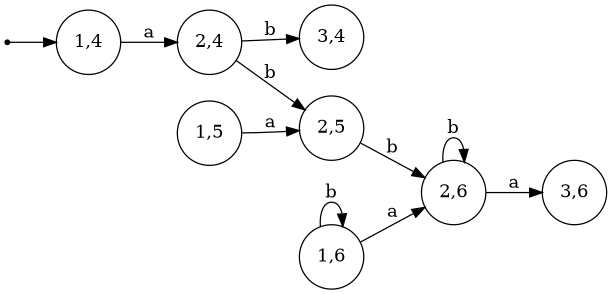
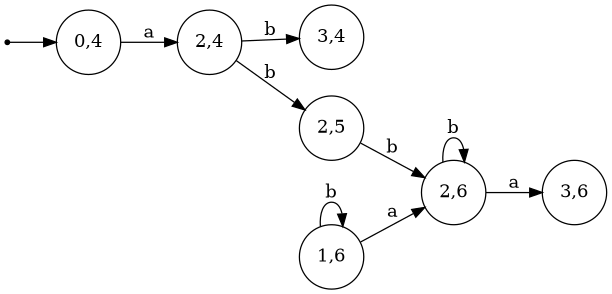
  digraph {
    rankdir=LR
    node [shape=circle]
    0 [shape=point]
-   "1,4"
+   "1,4" [label="0,4"]
    "2,4"
-   "1,5"
    "2,5"
    "3,4"
    "1,6"
    "2,6"
    "3,6"
    0 -> "1,4"
    "1,4" -> "2,4" [label=a]
    "2,4" -> "2,5" [label=b]
    "2,4" -> "3,4" [label=b]
-   "1,5" -> "2,5" [label=a]
    "2,5" -> "2,6" [label=b]
    "1,6" -> "1,6" [label=b]
    "1,6" -> "2,6" [label=a]
    "2,6" -> "2,6" [label=b]
    "2,6" -> "3,6" [label=a]
  }
